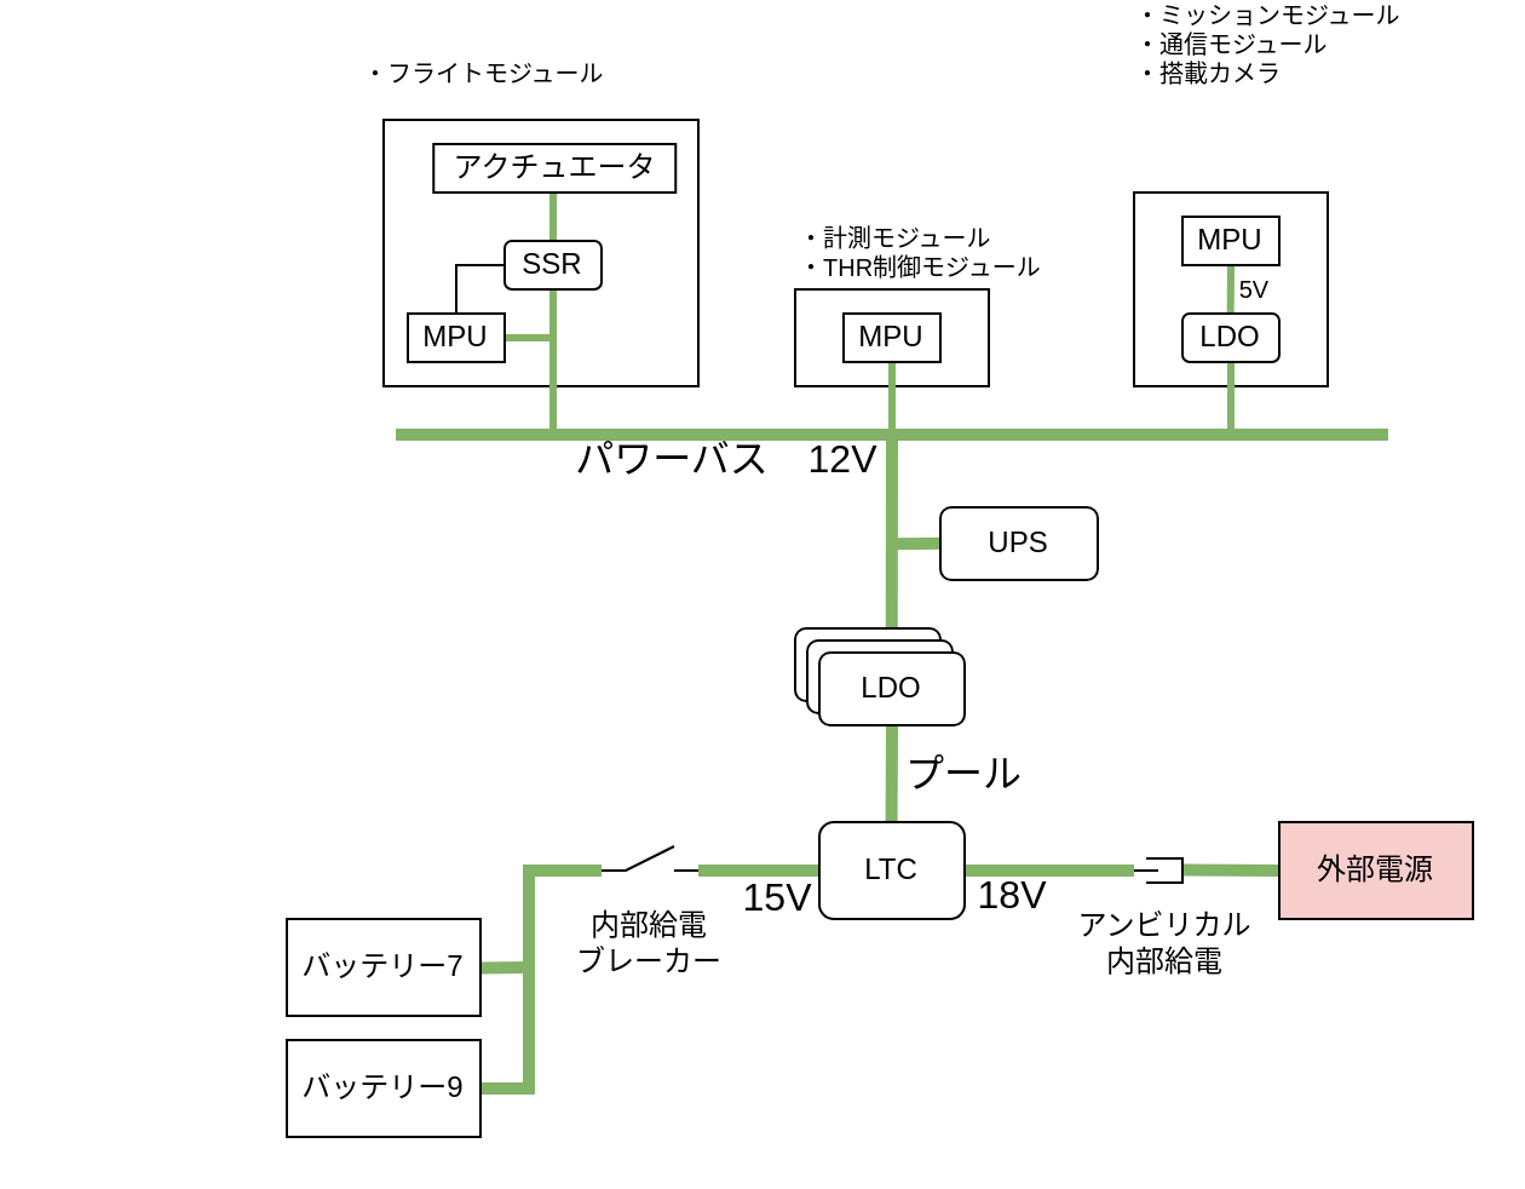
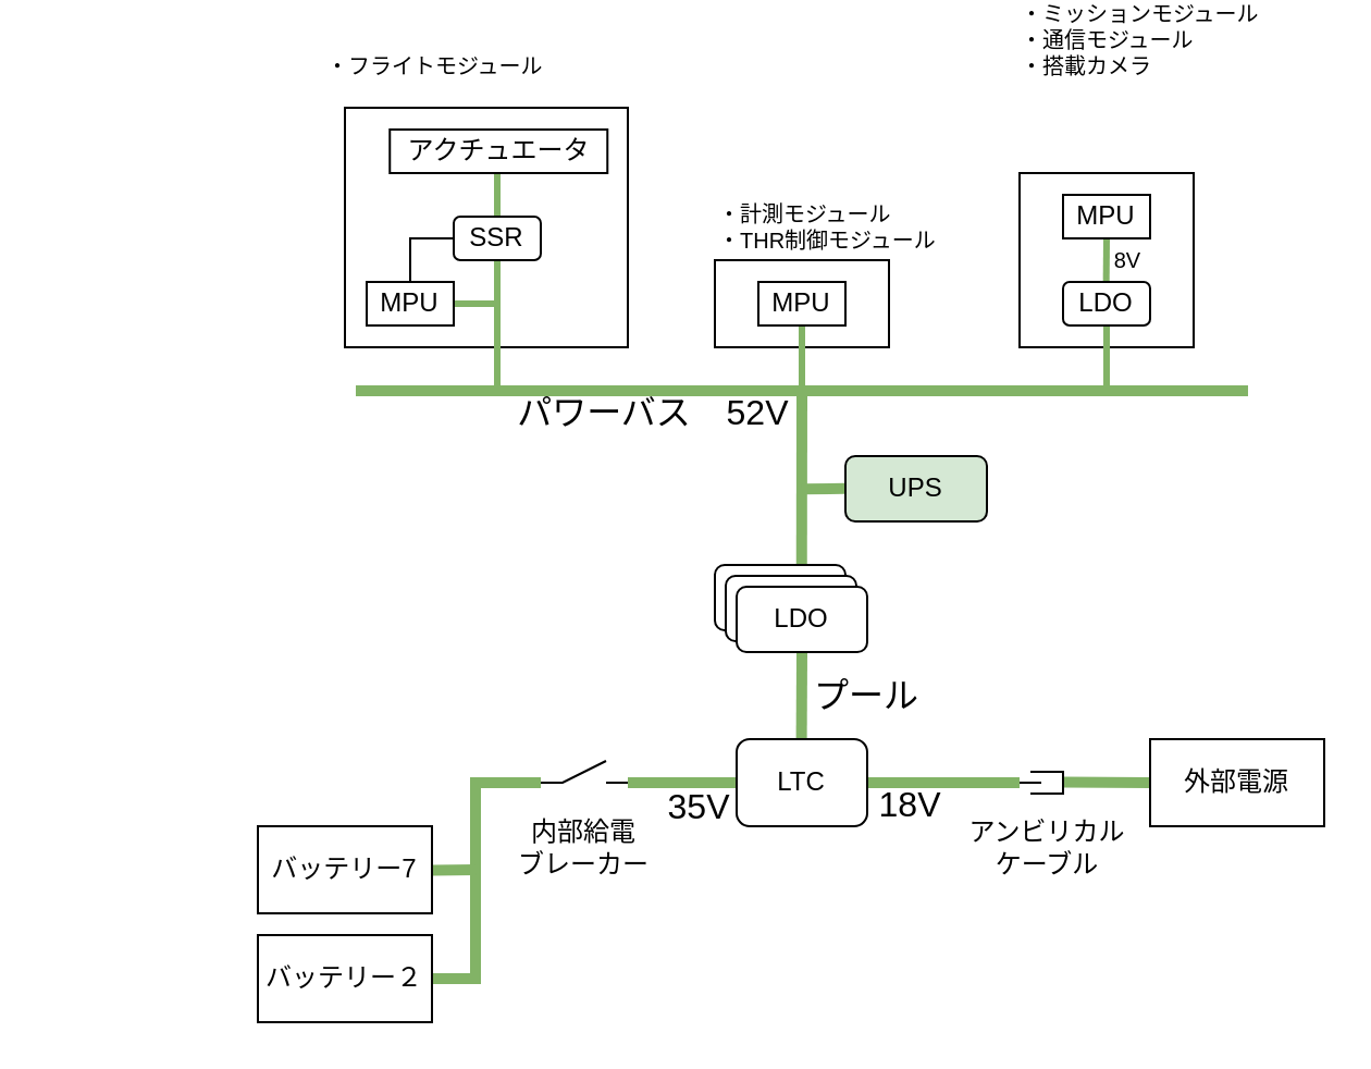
  <mxCell id="0" />
  <mxCell id="1" parent="0" />
  <mxCell id="2" value="" style="rounded=0;whiteSpace=wrap;html=1;" parent="1" vertex="1"><mxGeometry x="158" y="30" width="130" height="110" as="geometry" /></mxCell>
  <mxCell id="3" value="" style="rounded=0;whiteSpace=wrap;html=1;" parent="1" vertex="1"><mxGeometry x="468" y="60" width="80" height="80" as="geometry" /></mxCell>
  <mxCell id="4" value="" style="endArrow=none;html=1;rounded=0;fillColor=#d5e8d4;strokeColor=#82b366;strokeWidth=3;" parent="1" source="42" edge="1"><mxGeometry width="50" height="50" relative="1" as="geometry"><mxPoint x="228" y="120" as="sourcePoint" /><mxPoint x="228" y="60" as="targetPoint" /></mxGeometry></mxCell>
  <mxCell id="5" value="" style="endArrow=none;html=1;rounded=0;fillColor=#d5e8d4;strokeColor=#82b366;strokeWidth=5;" parent="1" edge="1"><mxGeometry width="50" height="50" relative="1" as="geometry"><mxPoint x="367.86" y="250" as="sourcePoint" /><mxPoint x="368" y="160" as="targetPoint" /></mxGeometry></mxCell>
  <mxCell id="6" value="" style="endArrow=none;html=1;rounded=0;fillColor=#d5e8d4;strokeColor=#82b366;strokeWidth=5;" parent="1" edge="1"><mxGeometry width="50" height="50" relative="1" as="geometry"><mxPoint x="488" y="339.81" as="sourcePoint" /><mxPoint x="528" y="340" as="targetPoint" /><Array as="points" /></mxGeometry></mxCell>
  <mxCell id="7" value="" style="endArrow=none;html=1;rounded=0;fillColor=#d5e8d4;strokeColor=#82b366;strokeWidth=5;" parent="1" edge="1"><mxGeometry width="50" height="50" relative="1" as="geometry"><mxPoint x="367.8" y="320" as="sourcePoint" /><mxPoint x="368" y="280" as="targetPoint" /></mxGeometry></mxCell>
  <mxCell id="8" value="" style="endArrow=none;html=1;rounded=0;strokeWidth=5;fillColor=#d5e8d4;strokeColor=#82b366;" parent="1" edge="1"><mxGeometry width="50" height="50" relative="1" as="geometry"><mxPoint x="198" y="430" as="sourcePoint" /><mxPoint x="248" y="340" as="targetPoint" /><Array as="points"><mxPoint x="218" y="430" /><mxPoint x="218" y="340" /></Array></mxGeometry></mxCell>
  <mxCell id="9" value="" style="endArrow=none;html=1;rounded=0;strokeWidth=5;fillColor=#d5e8d4;strokeColor=#82b366;" parent="1" edge="1"><mxGeometry width="50" height="50" relative="1" as="geometry"><mxPoint x="198" y="380.24" as="sourcePoint" /><mxPoint x="218" y="380" as="targetPoint" /></mxGeometry></mxCell>
  <mxCell id="10" value="" style="endArrow=none;html=1;rounded=0;fillColor=#d5e8d4;strokeColor=#82b366;strokeWidth=5;" parent="1" edge="1"><mxGeometry width="50" height="50" relative="1" as="geometry"><mxPoint x="288" y="340" as="sourcePoint" /><mxPoint x="338" y="340" as="targetPoint" /><Array as="points"><mxPoint x="288" y="340" /><mxPoint x="298" y="340" /></Array></mxGeometry></mxCell>
  <mxCell id="11" value="" style="endArrow=none;html=1;rounded=0;fillColor=#d5e8d4;strokeColor=#82b366;strokeWidth=5;" parent="1" edge="1"><mxGeometry width="50" height="50" relative="1" as="geometry"><mxPoint x="398" y="340" as="sourcePoint" /><mxPoint x="468" y="340" as="targetPoint" /><Array as="points" /></mxGeometry></mxCell>
- <mxCell id="12" value="外部電源" style="rounded=0;whiteSpace=wrap;html=1;fillColor=#f8cecc;" parent="1" vertex="1"><mxGeometry x="528" y="320" width="80" height="40" as="geometry" /></mxCell>
+ <mxCell id="12" value="外部電源" style="rounded=0;whiteSpace=wrap;html=1;" parent="1" vertex="1"><mxGeometry x="528" y="320" width="80" height="40" as="geometry" /></mxCell>
  <mxCell id="13" value="バッテリー7" style="rounded=0;whiteSpace=wrap;html=1;" parent="1" vertex="1"><mxGeometry x="118" y="360" width="80" height="40" as="geometry" /></mxCell>
- <mxCell id="14" value="バッテリー9" style="rounded=0;whiteSpace=wrap;html=1;" parent="1" vertex="1"><mxGeometry x="118" y="410" width="80" height="40" as="geometry" /></mxCell>
+ <mxCell id="14" value="バッテリー２" style="rounded=0;whiteSpace=wrap;html=1;" parent="1" vertex="1"><mxGeometry x="118" y="410" width="80" height="40" as="geometry" /></mxCell>
  <mxCell id="15" value="内部給電&lt;br&gt;ブレーカー" style="text;html=1;strokeColor=none;fillColor=none;align=center;verticalAlign=middle;whiteSpace=wrap;rounded=0;" parent="1" vertex="1"><mxGeometry x="228" y="350" width="80" height="40" as="geometry" /></mxCell>
  <mxCell id="16" value="LTC" style="rounded=1;whiteSpace=wrap;html=1;" parent="1" vertex="1"><mxGeometry x="338" y="320" width="60" height="40" as="geometry" /></mxCell>
  <mxCell id="17" value="" style="endArrow=none;html=1;rounded=0;" parent="1" edge="1"><mxGeometry width="50" height="50" relative="1" as="geometry"><mxPoint x="248" y="340" as="sourcePoint" /><mxPoint x="278" y="330" as="targetPoint" /><Array as="points"><mxPoint x="258" y="340" /></Array></mxGeometry></mxCell>
  <mxCell id="18" value="" style="endArrow=none;html=1;rounded=0;" parent="1" edge="1"><mxGeometry width="50" height="50" relative="1" as="geometry"><mxPoint x="278" y="340" as="sourcePoint" /><mxPoint x="288" y="340" as="targetPoint" /></mxGeometry></mxCell>
- <mxCell id="19" value="15V" style="text;html=1;align=center;verticalAlign=middle;whiteSpace=wrap;rounded=0;fontSize=16;fontColor=#000000;" parent="1" vertex="1"><mxGeometry x="295.5" y="350" width="50" as="geometry" /></mxCell>
+ <mxCell id="19" value="35V" style="text;html=1;align=center;verticalAlign=middle;whiteSpace=wrap;rounded=0;fontSize=16;fontColor=#000000;" parent="1" vertex="1"><mxGeometry x="295.5" y="350" width="50" as="geometry" /></mxCell>
  <mxCell id="20" value="18V" style="text;html=1;align=center;verticalAlign=middle;whiteSpace=wrap;rounded=0;fontSize=16;fontColor=#000000;" parent="1" vertex="1"><mxGeometry x="398" y="340" width="40" height="20" as="geometry" /></mxCell>
  <mxCell id="21" value="" style="rounded=1;whiteSpace=wrap;html=1;" parent="1" vertex="1"><mxGeometry x="328" y="240" width="60" height="30" as="geometry" /></mxCell>
  <mxCell id="22" value="" style="rounded=1;whiteSpace=wrap;html=1;" parent="1" vertex="1"><mxGeometry x="333" y="245" width="60" height="30" as="geometry" /></mxCell>
  <mxCell id="23" value="LDO" style="rounded=1;whiteSpace=wrap;html=1;" parent="1" vertex="1"><mxGeometry x="338" y="250" width="60" height="30" as="geometry" /></mxCell>
  <mxCell id="24" value="" style="endArrow=none;html=1;rounded=0;" parent="1" edge="1"><mxGeometry width="50" height="50" relative="1" as="geometry"><mxPoint x="468" y="340" as="sourcePoint" /><mxPoint x="478" y="340" as="targetPoint" /></mxGeometry></mxCell>
  <mxCell id="25" value="" style="endArrow=none;html=1;rounded=0;" parent="1" edge="1"><mxGeometry width="50" height="50" relative="1" as="geometry"><mxPoint x="473" y="335" as="sourcePoint" /><mxPoint x="473" y="345" as="targetPoint" /><Array as="points"><mxPoint x="488" y="335" /><mxPoint x="488" y="345" /></Array></mxGeometry></mxCell>
- <mxCell id="26" value="アンビリカル&lt;br&gt;内部給電" style="text;html=1;strokeColor=none;fillColor=none;align=center;verticalAlign=middle;whiteSpace=wrap;rounded=0;" parent="1" vertex="1"><mxGeometry x="440.5" y="350" width="80" height="40" as="geometry" /></mxCell>
+ <mxCell id="26" value="アンビリカル&lt;br&gt;ケーブル" style="text;html=1;strokeColor=none;fillColor=none;align=center;verticalAlign=middle;whiteSpace=wrap;rounded=0;" parent="1" vertex="1"><mxGeometry x="440.5" y="350" width="80" height="40" as="geometry" /></mxCell>
  <mxCell id="27" value="パワーバス" style="text;html=1;align=center;verticalAlign=middle;whiteSpace=wrap;rounded=0;fontSize=16;fontColor=#000000;" parent="1" vertex="1"><mxGeometry x="220.5" y="160" width="112.5" height="20" as="geometry" /></mxCell>
  <mxCell id="28" value="" style="endArrow=none;html=1;rounded=0;fillColor=#d5e8d4;strokeColor=#82b366;strokeWidth=5;" parent="1" edge="1"><mxGeometry width="50" height="50" relative="1" as="geometry"><mxPoint x="163" y="160" as="sourcePoint" /><mxPoint x="573" y="160" as="targetPoint" /></mxGeometry></mxCell>
- <mxCell id="29" value="12V" style="text;html=1;align=center;verticalAlign=middle;whiteSpace=wrap;rounded=0;fontSize=16;fontColor=#000000;" parent="1" vertex="1"><mxGeometry x="328" y="160" width="40" height="20" as="geometry" /></mxCell>
+ <mxCell id="29" value="52V" style="text;html=1;align=center;verticalAlign=middle;whiteSpace=wrap;rounded=0;fontSize=16;fontColor=#000000;" parent="1" vertex="1"><mxGeometry x="328" y="160" width="40" height="20" as="geometry" /></mxCell>
  <mxCell id="30" value="" style="endArrow=none;html=1;rounded=0;strokeWidth=5;fillColor=#d5e8d4;strokeColor=#82b366;" parent="1" edge="1"><mxGeometry width="50" height="50" relative="1" as="geometry"><mxPoint x="368" y="205.12" as="sourcePoint" /><mxPoint x="388" y="204.88" as="targetPoint" /></mxGeometry></mxCell>
  <mxCell id="31" value="プール" style="text;html=1;align=center;verticalAlign=middle;whiteSpace=wrap;rounded=0;fontSize=16;fontColor=#000000;" parent="1" vertex="1"><mxGeometry x="368" y="290" width="60" height="20" as="geometry" /></mxCell>
  <mxCell id="32" value="" style="rounded=0;whiteSpace=wrap;html=1;" parent="1" vertex="1"><mxGeometry x="328" y="100" width="80" height="40" as="geometry" /></mxCell>
  <mxCell id="33" value="" style="endArrow=none;html=1;rounded=0;fillColor=#d5e8d4;strokeColor=#82b366;strokeWidth=3;" parent="1" edge="1"><mxGeometry width="50" height="50" relative="1" as="geometry"><mxPoint x="368" y="160" as="sourcePoint" /><mxPoint x="368" y="160" as="targetPoint" /><Array as="points"><mxPoint x="368" y="130" /></Array></mxGeometry></mxCell>
  <mxCell id="34" value="MPU" style="rounded=0;whiteSpace=wrap;html=1;" parent="1" vertex="1"><mxGeometry x="348" y="110" width="40" height="20" as="geometry" /></mxCell>
- <mxCell id="35" value="UPS" style="rounded=1;whiteSpace=wrap;html=1;" parent="1" vertex="1"><mxGeometry x="388" y="190" width="65" height="30" as="geometry" /></mxCell>
+ <mxCell id="35" value="UPS" style="rounded=1;whiteSpace=wrap;html=1;fillColor=#d5e8d4;" parent="1" vertex="1"><mxGeometry x="388" y="190" width="65" height="30" as="geometry" /></mxCell>
  <mxCell id="36" value="" style="endArrow=none;html=1;rounded=0;fillColor=#d5e8d4;strokeColor=#82b366;strokeWidth=3;" parent="1" edge="1"><mxGeometry width="50" height="50" relative="1" as="geometry"><mxPoint x="228" y="160" as="sourcePoint" /><mxPoint x="208" y="120" as="targetPoint" /><Array as="points"><mxPoint x="228" y="120" /></Array></mxGeometry></mxCell>
  <mxCell id="37" value="MPU" style="rounded=0;whiteSpace=wrap;html=1;" parent="1" vertex="1"><mxGeometry x="168" y="110" width="40" height="20" as="geometry" /></mxCell>
  <mxCell id="38" value="" style="endArrow=none;html=1;rounded=0;entryX=0;entryY=0.5;entryDx=0;entryDy=0;" parent="1" edge="1"><mxGeometry width="50" height="50" relative="1" as="geometry"><mxPoint x="188" y="110" as="sourcePoint" /><mxPoint x="208" y="90" as="targetPoint" /><Array as="points"><mxPoint x="188" y="90" /></Array></mxGeometry></mxCell>
  <mxCell id="39" value="アクチュエータ" style="rounded=0;whiteSpace=wrap;html=1;" parent="1" vertex="1"><mxGeometry x="178.63" y="40" width="100" height="20" as="geometry" /></mxCell>
  <mxCell id="40" value="" style="endArrow=none;html=1;rounded=0;fillColor=#d5e8d4;strokeColor=#82b366;strokeWidth=3;" parent="1" edge="1"><mxGeometry width="50" height="50" relative="1" as="geometry"><mxPoint x="508" y="160" as="sourcePoint" /><mxPoint x="508" y="130" as="targetPoint" /><Array as="points"><mxPoint x="508" y="160" /></Array></mxGeometry></mxCell>
  <mxCell id="41" value="" style="endArrow=none;html=1;rounded=0;fillColor=#d5e8d4;strokeColor=#82b366;strokeWidth=3;" parent="1" target="42" edge="1"><mxGeometry width="50" height="50" relative="1" as="geometry"><mxPoint x="228" y="120" as="sourcePoint" /><mxPoint x="228" y="60" as="targetPoint" /></mxGeometry></mxCell>
  <mxCell id="42" value="SSR" style="rounded=1;whiteSpace=wrap;html=1;" parent="1" vertex="1"><mxGeometry x="208" y="80" width="40" height="20" as="geometry" /></mxCell>
  <mxCell id="43" value="" style="endArrow=none;html=1;rounded=0;fillColor=#d5e8d4;strokeColor=#82b366;strokeWidth=3;" parent="1" edge="1"><mxGeometry width="50" height="50" relative="1" as="geometry"><mxPoint x="507.83" y="110" as="sourcePoint" /><mxPoint x="508" y="90" as="targetPoint" /><Array as="points"><mxPoint x="507.83" y="110" /></Array></mxGeometry></mxCell>
  <mxCell id="44" value="MPU" style="rounded=0;whiteSpace=wrap;html=1;" parent="1" vertex="1"><mxGeometry x="488" y="70" width="40" height="20" as="geometry" /></mxCell>
  <mxCell id="45" value="LDO" style="rounded=1;whiteSpace=wrap;html=1;" parent="1" vertex="1"><mxGeometry x="488" y="110" width="40" height="20" as="geometry" /></mxCell>
- <mxCell id="46" value="5V" style="text;html=1;align=center;verticalAlign=middle;whiteSpace=wrap;rounded=0;fontSize=10;fontColor=#000000;" parent="1" vertex="1"><mxGeometry x="498" y="90" width="40" height="20" as="geometry" /></mxCell>
+ <mxCell id="46" value="8V" style="text;html=1;align=center;verticalAlign=middle;whiteSpace=wrap;rounded=0;fontSize=10;fontColor=#000000;" parent="1" vertex="1"><mxGeometry x="498" y="90" width="40" height="20" as="geometry" /></mxCell>
  <mxCell id="47" value="・フライトモジュール" style="text;html=1;strokeColor=none;fillColor=none;align=left;verticalAlign=bottom;whiteSpace=wrap;rounded=0;fontSize=10;labelPosition=right;verticalLabelPosition=top;" vertex="1" parent="1"><mxGeometry x="20.5" y="20" width="127.5" height="20" as="geometry" /></mxCell>
  <mxCell id="48" value="・計測モジュール&lt;br&gt;・THR制御モジュール" style="text;html=1;strokeColor=none;fillColor=none;align=left;verticalAlign=bottom;whiteSpace=wrap;rounded=0;fontSize=10;labelPosition=right;verticalLabelPosition=top;" vertex="1" parent="1"><mxGeometry x="200.5" y="100" width="127.5" height="30" as="geometry" /></mxCell>
  <mxCell id="49" value="・ミッションモジュール&lt;br style=&quot;font-size: 10px;&quot;&gt;・通信モジュール&lt;br style=&quot;font-size: 10px;&quot;&gt;・搭載カメラ" style="text;html=1;strokeColor=none;fillColor=none;align=left;verticalAlign=bottom;whiteSpace=wrap;rounded=0;fontSize=10;labelPosition=right;verticalLabelPosition=top;" vertex="1" parent="1"><mxGeometry x="337" y="20" width="130" height="30" as="geometry" /></mxCell>
